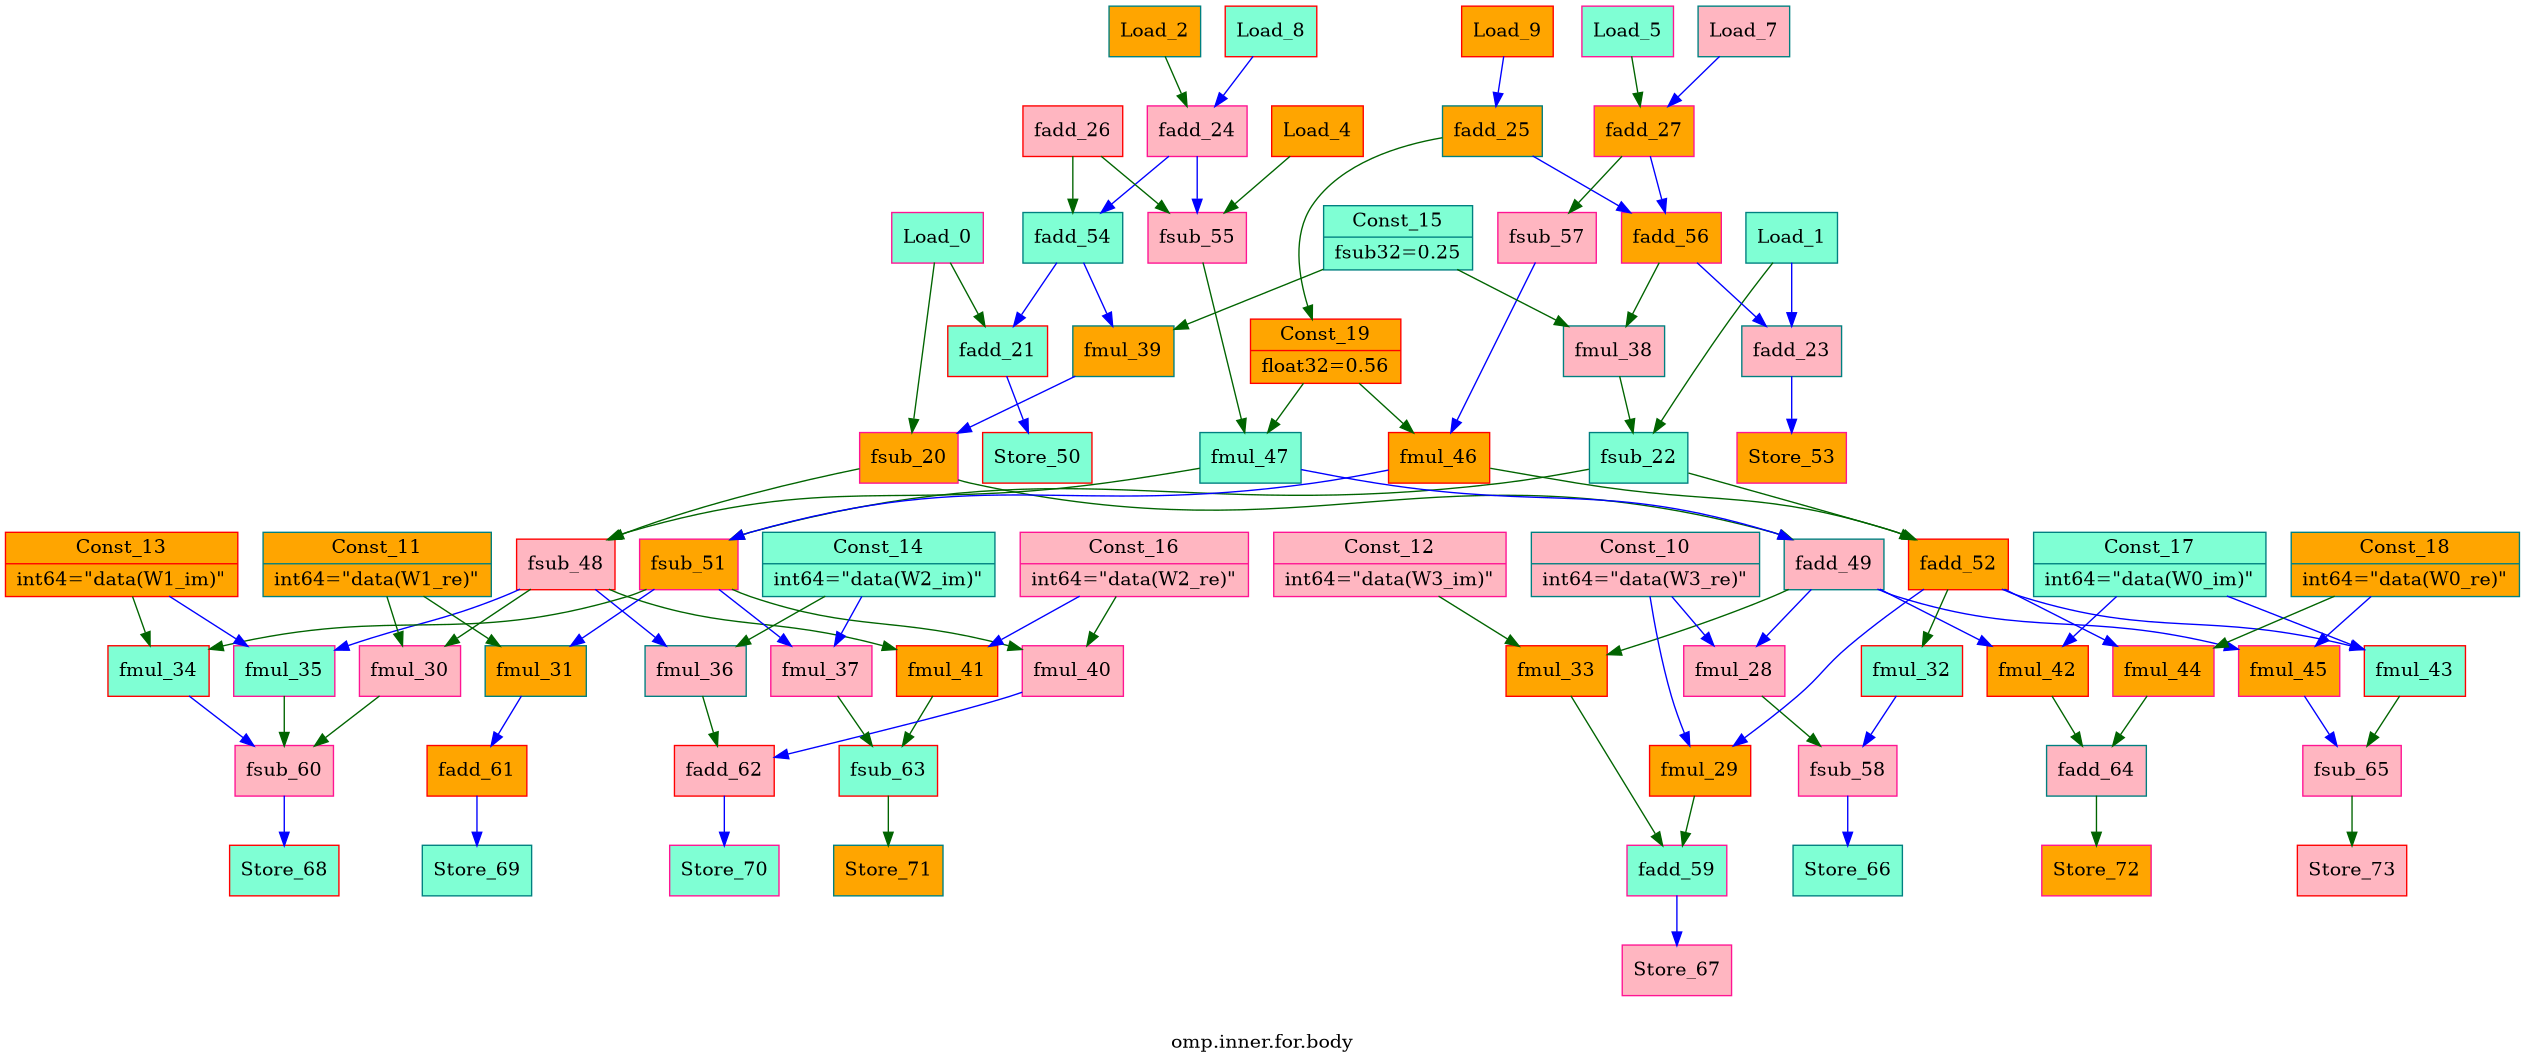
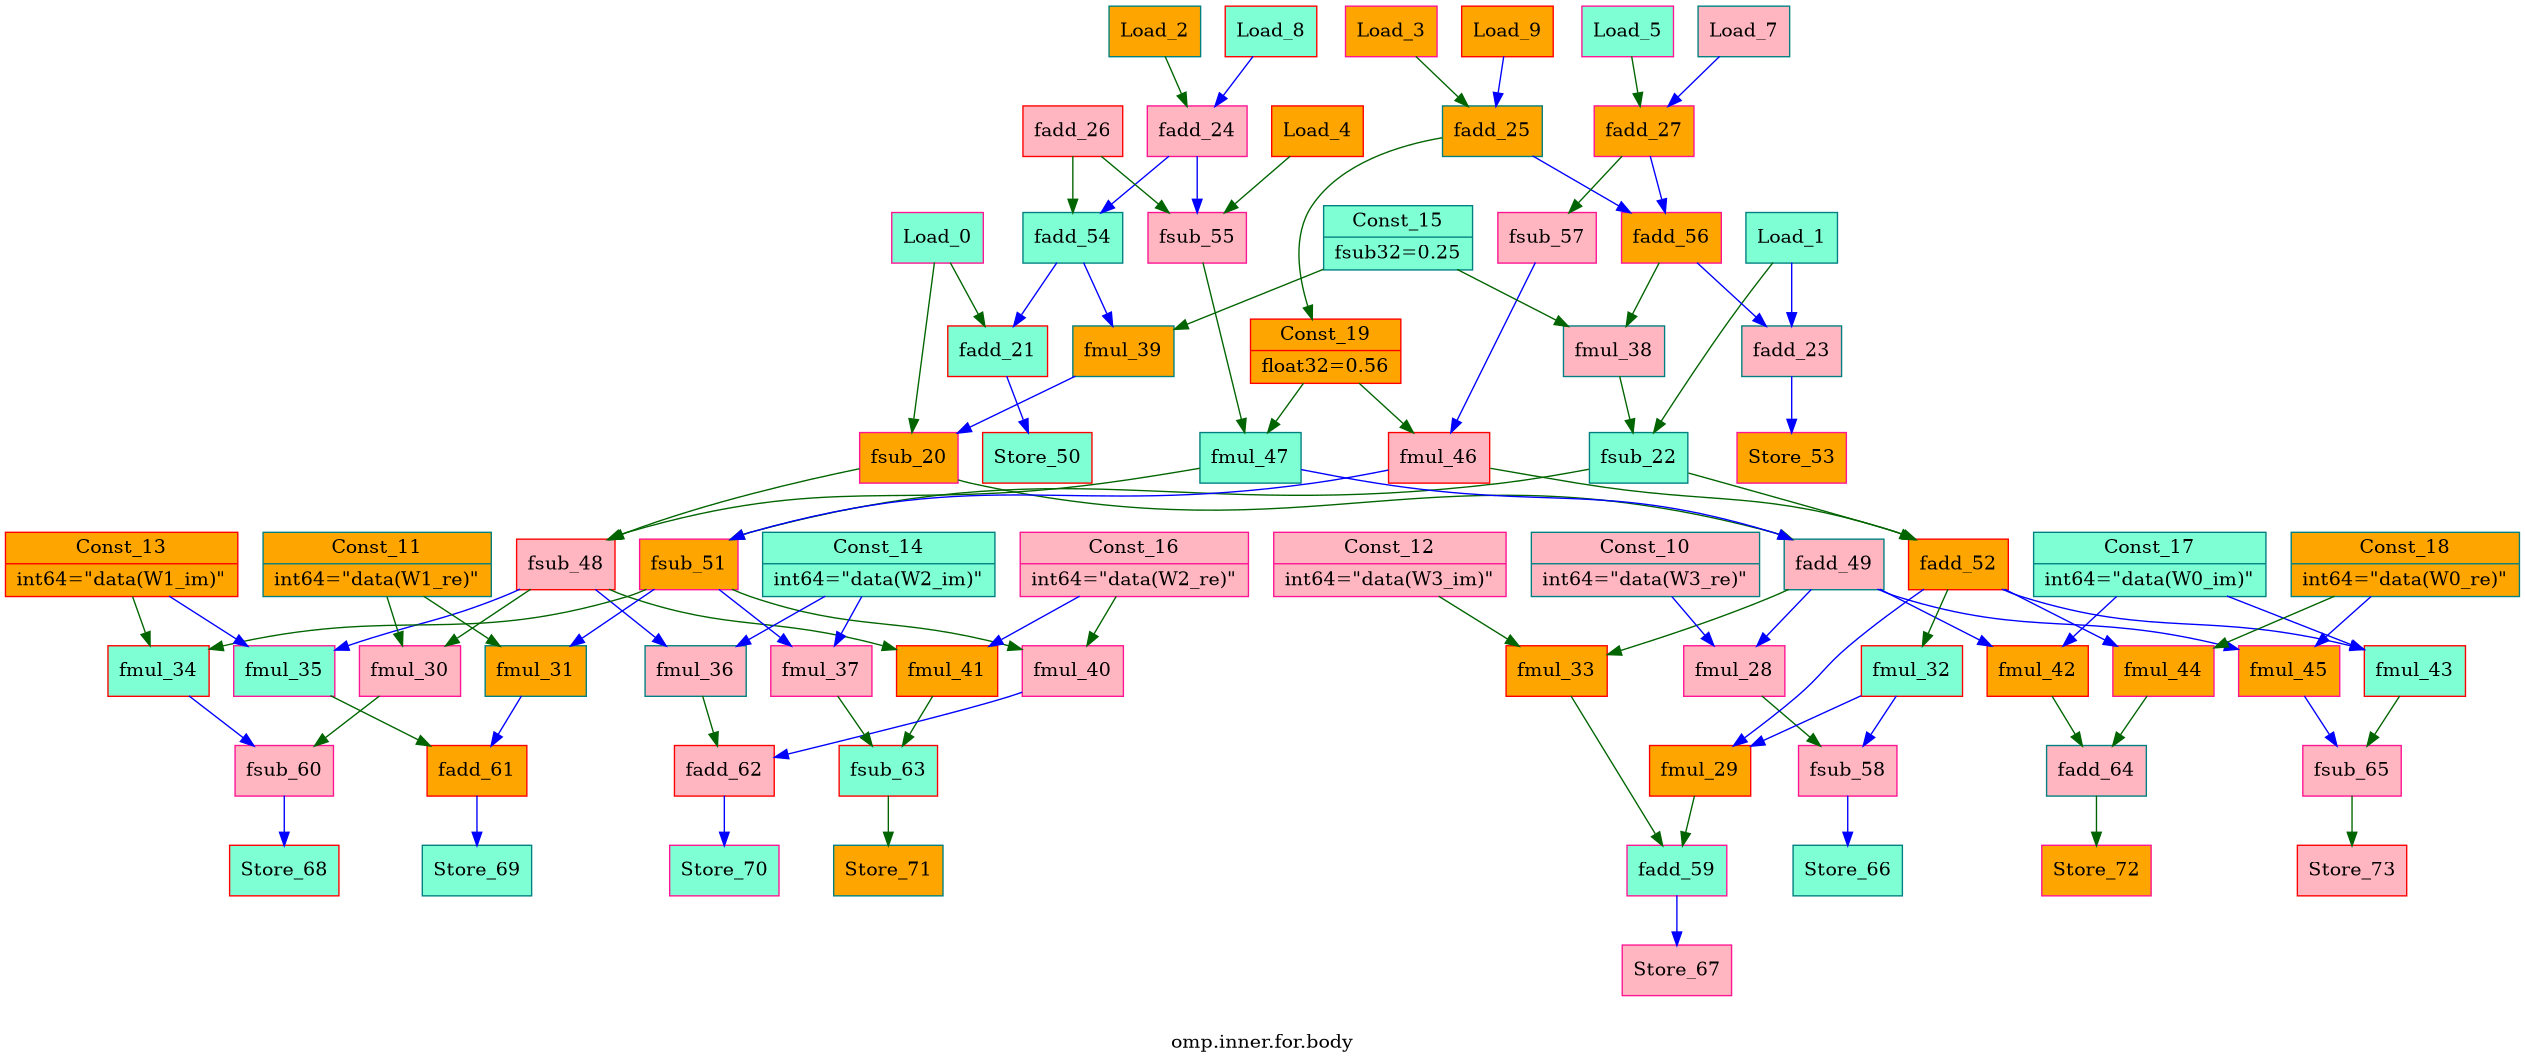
  digraph {
    label="omp.inner.for.body"
    node [color=deeppink fillcolor=orange opcode=fadd shape=record style=filled type=op]
    edge [color=darkgreen operand=any2input]
    n1 [data=in_re fillcolor=aquamarine label="{Load_0}" opcode=input type=""]
    n2 [label="{fsub_20}"]
    n3 [color=red fillcolor=aquamarine label="{fadd_21}"]
    n4 [color=red fillcolor=lightpink label="{fsub_48}"]
    n5 [color=teal fillcolor=lightpink label="{fadd_49}"]
    n6 [color=red data=out_re fillcolor=aquamarine label="{Store_50}" opcode=output type=""]
    n7 [fillcolor=lightpink label="{fmul_30}" opcode=fmul]
    n8 [color=teal fillcolor=lightpink label="{fmul_36}" opcode=fmul]
    n9 [color=red label="{fmul_41}" opcode=fmul]
    n10 [fillcolor=aquamarine label="{fmul_35}" opcode=fmul]
    n11 [fillcolor=lightpink label="{fmul_28}" opcode=fmul]
    n12 [color=red label="{fmul_42}" opcode=fmul]
    n13 [label="{fmul_45}" opcode=fmul]
    n14 [color=red label="{fmul_33}" opcode=fmul]
    n15 [color=teal data=in_im fillcolor=aquamarine label="{Load_1}" opcode=input type=""]
    n16 [color=teal fillcolor=aquamarine label="{fsub_22}"]
    n17 [color=teal fillcolor=lightpink label="{fadd_23}"]
    n18 [label="{fsub_51}"]
    n19 [color=red label="{fadd_52}"]
    n20 [data=out_im label="{Store_53}" opcode=output type=""]
    n21 [color=red fillcolor=aquamarine label="{fmul_34}" opcode=fmul]
    n22 [fillcolor=lightpink label="{fmul_40}" opcode=fmul]
    n23 [fillcolor=lightpink label="{fmul_37}" opcode=fmul]
    n24 [color=teal label="{fmul_31}" opcode=fmul]
    n25 [color=red fillcolor=aquamarine label="{fmul_32}" opcode=fmul]
    n26 [label="{fmul_44}" opcode=fmul]
    n27 [color=red fillcolor=aquamarine label="{fmul_43}" opcode=fmul]
    n28 [color=red label="{fmul_29}" opcode=fmul]
    n29 [color=teal data=in_re label="{Load_2}" opcode=input type=""]
    n30 [fillcolor=lightpink label="{fadd_24}"]
    n31 [color=teal fillcolor=aquamarine label="{fadd_54}"]
    n32 [fillcolor=lightpink label="{fsub_55}"]
    n33 [color=teal label="{fmul_39}" opcode=fmul]
    n34 [color=teal fillcolor=aquamarine label="{fmul_47}" opcode=fmul]
+   n35 [data=in_im label="{Load_3}" opcode=input type=""]
    n36 [color=teal label="{fadd_25}"]
    n37 [label="{fadd_56}"]
    n38 [color=red constVal=1 float32=0.56 label="{Const_19|float32=0.56}" opcode=const type=""]
    n39 [color=teal fillcolor=lightpink label="{fmul_38}" opcode=fmul]
    n40 [fillcolor=lightpink label="{fsub_57}"]
-   n41 [color=red label="{fmul_46}" opcode=fmul]
+   n41 [color=red fillcolor=lightpink label="{fmul_46}" opcode=fmul]
    n42 [color=red data=in_re label="{Load_4}" opcode=input type=""]
    n43 [color=red fillcolor=lightpink label="{fadd_26}"]
    n44 [data=in_im fillcolor=aquamarine label="{Load_5}" opcode=input type=""]
    n45 [label="{fadd_27}"]
    n46 [color=teal data=in_im fillcolor=lightpink label="{Load_7}" opcode=input type=""]
    n47 [color=red data=in_re fillcolor=aquamarine label="{Load_8}" opcode=input type=""]
    n48 [color=red data=in_im label="{Load_9}" opcode=input type=""]
    n49 [fillcolor=lightpink label="{fsub_60}"]
    n50 [color=red fillcolor=lightpink label="{fadd_62}"]
    n51 [color=red fillcolor=aquamarine label="{fsub_63}"]
    n52 [color=red label="{fadd_61}"]
    n53 [fillcolor=lightpink label="{fsub_58}"]
    n54 [color=teal fillcolor=lightpink label="{fadd_64}"]
    n55 [fillcolor=lightpink label="{fsub_65}"]
    n56 [fillcolor=aquamarine label="{fadd_59}"]
    n57 [color=red data=out_re fillcolor=aquamarine label="{Store_68}" opcode=output type=""]
    n58 [data=out_im fillcolor=aquamarine label="{Store_70}" opcode=output type=""]
    n59 [color=teal data=out_re label="{Store_71}" opcode=output type=""]
    n60 [color=teal data=out_im fillcolor=aquamarine label="{Store_69}" opcode=output type=""]
    n61 [color=teal data=out_re fillcolor=aquamarine label="{Store_66}" opcode=output type=""]
    n62 [data=out_im label="{Store_72}" opcode=output type=""]
    n63 [color=red data=out_re fillcolor=lightpink label="{Store_73}" opcode=output type=""]
    n64 [data=out_im fillcolor=lightpink label="{Store_67}" opcode=output type=""]
    n65 [color=teal constVal=1 fillcolor=lightpink int64=0 label="{Const_10|int64=\"data(W3_re)\"}" opcode=const type=""]
    n66 [color=teal constVal=1 int64=0 label="{Const_11|int64=\"data(W1_re)\"}" opcode=const type=""]
    n67 [constVal=1 fillcolor=lightpink int64=0 label="{Const_12|int64=\"data(W3_im)\"}" opcode=const type=""]
    n68 [color=red constVal=1 int64=0 label="{Const_13|int64=\"data(W1_im)\"}" opcode=const type=""]
    n69 [color=teal constVal=1 fillcolor=aquamarine int64=0 label="{Const_14|int64=\"data(W2_im)\"}" opcode=const type=""]
    n70 [color=teal constVal=1 fillcolor=aquamarine float32=0.25 label="{Const_15|fsub32=0.25}" opcode=const type=""]
    n71 [constVal=1 fillcolor=lightpink int64=0 label="{Const_16|int64=\"data(W2_re)\"}" opcode=const type=""]
    n72 [color=teal constVal=1 fillcolor=aquamarine int64=0 label="{Const_17|int64=\"data(W0_im)\"}" opcode=const type=""]
    n73 [color=teal constVal=1 int64=0 label="{Const_18|int64=\"data(W0_re)\"}" opcode=const type=""]
    n1 -> n2
    n1 -> n3
    n2 -> n4
    n2 -> n5
    n3 -> n6 [color=blue]
    n4 -> n7
    n4 -> n8 [color=blue]
    n4 -> n9
    n4 -> n10 [color=blue]
    n5 -> n11 [color=blue]
    n5 -> n12 [color=blue]
    n5 -> n13 [color=blue]
    n5 -> n14
    n7 -> n49
    n8 -> n50
    n9 -> n51
-   n10 -> n49
+   n10 -> n52
    n11 -> n53
    n12 -> n54
    n13 -> n55 [color=blue]
    n14 -> n56
    n15 -> n16
    n15 -> n17 [color=blue]
    n16 -> n18
    n16 -> n19
    n17 -> n20 [color=blue]
    n18 -> n21
    n18 -> n22
    n18 -> n23 [color=blue]
    n18 -> n24 [color=blue]
    n19 -> n25
    n19 -> n26 [color=blue]
    n19 -> n27 [color=blue]
    n19 -> n28 [color=blue]
    n21 -> n49 [color=blue]
    n22 -> n50 [color=blue]
    n23 -> n51
    n24 -> n52 [color=blue]
    n25 -> n53 [color=blue]
    n26 -> n54
    n27 -> n55
    n28 -> n56
    n29 -> n30
    n30 -> n31 [color=blue]
    n30 -> n32 [color=blue]
    n31 -> n3 [color=blue]
    n31 -> n33 [color=blue]
    n32 -> n34
    n33 -> n2 [color=blue]
    n34 -> n4
    n34 -> n5 [color=blue]
+   n35 -> n36
    n36 -> n37 [color=blue]
    n36 -> n38
    n37 -> n17 [color=blue]
    n37 -> n39
    n38 -> n34
    n38 -> n41
    n39 -> n16
    n40 -> n41 [color=blue]
    n41 -> n18 [color=blue]
    n41 -> n19
    n42 -> n32
    n43 -> n31
    n43 -> n32
    n44 -> n45
    n45 -> n37 [color=blue]
    n45 -> n40
    n46 -> n45 [color=blue]
    n47 -> n30 [color=blue]
    n48 -> n36 [color=blue]
    n49 -> n57 [color=blue]
    n50 -> n58 [color=blue]
    n51 -> n59
    n52 -> n60 [color=blue]
    n53 -> n61 [color=blue]
    n54 -> n62
    n55 -> n63
    n56 -> n64 [color=blue]
    n65 -> n11 [color=blue]
-   n65 -> n28 [color=blue]
+   n25 -> n28 [color=blue]
    n66 -> n7
    n66 -> n24
    n67 -> n14
    n68 -> n10 [color=blue]
    n68 -> n21
-   n69 -> n8
+   n69 -> n8 [color=blue]
    n69 -> n23 [color=blue]
    n70 -> n33
    n70 -> n39
    n71 -> n9 [color=blue]
    n71 -> n22
    n72 -> n12 [color=blue]
    n72 -> n27 [color=blue]
    n73 -> n13 [color=blue]
    n73 -> n26
  }
